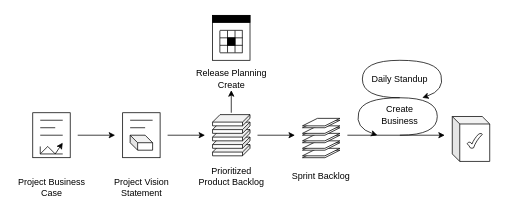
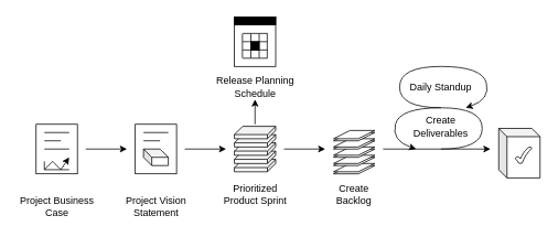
  <mxCell id="0" />
  <mxCell id="1" parent="0" />
  <mxCell id="2" value="" style="group" parent="1" vertex="1" connectable="0"><mxGeometry x="283" y="152.5" width="50" height="55" as="geometry" /></mxCell>
  <mxCell id="3" value="" style="shape=cube;whiteSpace=wrap;html=1;boundedLbl=1;backgroundOutline=1;darkOpacity=0.05;darkOpacity2=0.1;fillColor=none;size=10;flipH=1;" parent="2" vertex="1"><mxGeometry y="40" width="50" height="15" as="geometry" /></mxCell>
  <mxCell id="4" value="" style="shape=cube;whiteSpace=wrap;html=1;boundedLbl=1;backgroundOutline=1;darkOpacity=0.05;darkOpacity2=0.1;fillColor=default;size=10;flipH=1;" parent="2" vertex="1"><mxGeometry y="30" width="50" height="15" as="geometry" /></mxCell>
  <mxCell id="5" value="" style="shape=cube;whiteSpace=wrap;html=1;boundedLbl=1;backgroundOutline=1;darkOpacity=0.05;darkOpacity2=0.1;fillColor=default;size=10;flipH=1;" parent="2" vertex="1"><mxGeometry y="20" width="50" height="15" as="geometry" /></mxCell>
  <mxCell id="6" value="" style="shape=cube;whiteSpace=wrap;html=1;boundedLbl=1;backgroundOutline=1;darkOpacity=0.05;darkOpacity2=0.1;fillColor=default;size=10;flipH=1;" parent="2" vertex="1"><mxGeometry y="10" width="50" height="15" as="geometry" /></mxCell>
  <mxCell id="7" value="" style="shape=cube;whiteSpace=wrap;html=1;boundedLbl=1;backgroundOutline=1;darkOpacity=0.05;darkOpacity2=0.1;fillColor=default;size=10;flipH=1;" parent="2" vertex="1"><mxGeometry width="50" height="15" as="geometry" /></mxCell>
  <mxCell id="8" value="" style="group" parent="1" vertex="1" connectable="0"><mxGeometry x="43" y="150" width="50" height="60" as="geometry" /></mxCell>
  <mxCell id="9" value="" style="rounded=0;whiteSpace=wrap;html=1;" parent="8" vertex="1"><mxGeometry width="50" height="60" as="geometry" /></mxCell>
  <mxCell id="10" value="" style="endArrow=none;html=1;rounded=0;" parent="8" edge="1"><mxGeometry width="50" height="50" relative="1" as="geometry"><mxPoint x="10" y="30" as="sourcePoint" /><mxPoint x="40.0" y="30" as="targetPoint" /></mxGeometry></mxCell>
  <mxCell id="11" value="" style="endArrow=none;html=1;rounded=0;" parent="8" edge="1"><mxGeometry width="50" height="50" relative="1" as="geometry"><mxPoint x="10" y="55" as="sourcePoint" /><mxPoint x="10" y="45" as="targetPoint" /></mxGeometry></mxCell>
  <mxCell id="12" value="" style="endArrow=none;html=1;rounded=0;" parent="8" edge="1"><mxGeometry width="50" height="50" relative="1" as="geometry"><mxPoint x="10" y="55" as="sourcePoint" /><mxPoint x="40.0" y="55" as="targetPoint" /></mxGeometry></mxCell>
  <mxCell id="13" value="" style="endArrow=classic;html=1;endFill=1;rounded=0;" parent="8" edge="1"><mxGeometry width="50" height="50" relative="1" as="geometry"><mxPoint x="10" y="55" as="sourcePoint" /><mxPoint x="40.0" y="40" as="targetPoint" /><Array as="points"><mxPoint x="20.0" y="45" /><mxPoint x="30" y="55" /></Array></mxGeometry></mxCell>
  <mxCell id="14" value="" style="endArrow=none;html=1;rounded=0;" parent="8" edge="1"><mxGeometry width="50" height="50" relative="1" as="geometry"><mxPoint x="10" y="10" as="sourcePoint" /><mxPoint x="40.0" y="10" as="targetPoint" /></mxGeometry></mxCell>
  <mxCell id="15" value="" style="endArrow=none;html=1;rounded=0;" parent="8" edge="1"><mxGeometry width="50" height="50" relative="1" as="geometry"><mxPoint x="10" y="20" as="sourcePoint" /><mxPoint x="30" y="20" as="targetPoint" /></mxGeometry></mxCell>
  <mxCell id="16" value="" style="group" parent="1" vertex="1" connectable="0"><mxGeometry x="163" y="150" width="50" height="60" as="geometry" /></mxCell>
  <mxCell id="17" value="" style="rounded=0;whiteSpace=wrap;html=1;" parent="16" vertex="1"><mxGeometry width="50" height="60" as="geometry" /></mxCell>
  <mxCell id="18" value="" style="endArrow=none;html=1;rounded=0;" parent="16" edge="1"><mxGeometry width="50" height="50" relative="1" as="geometry"><mxPoint x="10.0" y="10" as="sourcePoint" /><mxPoint x="40.0" y="10" as="targetPoint" /></mxGeometry></mxCell>
  <mxCell id="19" value="" style="endArrow=none;html=1;rounded=0;" parent="16" edge="1"><mxGeometry width="50" height="50" relative="1" as="geometry"><mxPoint x="10.0" y="20" as="sourcePoint" /><mxPoint x="30.0" y="20" as="targetPoint" /></mxGeometry></mxCell>
  <mxCell id="20" value="" style="shape=cube;whiteSpace=wrap;html=1;boundedLbl=1;backgroundOutline=1;darkOpacity=0.05;darkOpacity2=0.1;fillColor=none;size=10;" parent="16" vertex="1"><mxGeometry x="10" y="30" width="30" height="20" as="geometry" /></mxCell>
  <mxCell id="21" style="edgeStyle=orthogonalEdgeStyle;rounded=0;orthogonalLoop=1;jettySize=auto;html=1;" parent="1" edge="1"><mxGeometry relative="1" as="geometry"><mxPoint x="103" y="180" as="sourcePoint" /><mxPoint x="153" y="180" as="targetPoint" /></mxGeometry></mxCell>
  <mxCell id="22" style="edgeStyle=orthogonalEdgeStyle;rounded=0;orthogonalLoop=1;jettySize=auto;html=1;" parent="1" edge="1"><mxGeometry relative="1" as="geometry"><Array as="points"><mxPoint x="253" y="180" /><mxPoint x="253" y="180" /></Array><mxPoint x="223" y="180" as="sourcePoint" /><mxPoint x="273" y="180" as="targetPoint" /></mxGeometry></mxCell>
  <mxCell id="23" value="" style="shape=parallelogram;perimeter=parallelogramPerimeter;whiteSpace=wrap;html=1;fixedSize=1;fillColor=#FFFFFF;" parent="1" vertex="1"><mxGeometry x="403" y="200" width="50" height="10" as="geometry" /></mxCell>
  <mxCell id="24" value="" style="shape=parallelogram;perimeter=parallelogramPerimeter;whiteSpace=wrap;html=1;fixedSize=1;fillColor=#FFFFFF;" parent="1" vertex="1"><mxGeometry x="403" y="197.5" width="50" height="10" as="geometry" /></mxCell>
  <mxCell id="25" value="" style="shape=parallelogram;perimeter=parallelogramPerimeter;whiteSpace=wrap;html=1;fixedSize=1;fillColor=#FFFFFF;" parent="1" vertex="1"><mxGeometry x="403" y="190" width="50" height="10" as="geometry" /></mxCell>
  <mxCell id="26" value="" style="shape=parallelogram;perimeter=parallelogramPerimeter;whiteSpace=wrap;html=1;fixedSize=1;fillColor=#FFFFFF;" parent="1" vertex="1"><mxGeometry x="403" y="187.5" width="50" height="10" as="geometry" /></mxCell>
  <mxCell id="27" value="" style="shape=parallelogram;perimeter=parallelogramPerimeter;whiteSpace=wrap;html=1;fixedSize=1;fillColor=#FFFFFF;" parent="1" vertex="1"><mxGeometry x="403" y="180" width="50" height="10" as="geometry" /></mxCell>
  <mxCell id="28" value="" style="shape=parallelogram;perimeter=parallelogramPerimeter;whiteSpace=wrap;html=1;fixedSize=1;fillColor=#FFFFFF;" parent="1" vertex="1"><mxGeometry x="403" y="177.5" width="50" height="10" as="geometry" /></mxCell>
  <mxCell id="29" value="" style="shape=parallelogram;perimeter=parallelogramPerimeter;whiteSpace=wrap;html=1;fixedSize=1;fillColor=#FFFFFF;" parent="1" vertex="1"><mxGeometry x="403" y="170" width="50" height="10" as="geometry" /></mxCell>
  <mxCell id="30" value="" style="shape=parallelogram;perimeter=parallelogramPerimeter;whiteSpace=wrap;html=1;fixedSize=1;fillColor=#FFFFFF;" parent="1" vertex="1"><mxGeometry x="403" y="167.5" width="50" height="10" as="geometry" /></mxCell>
  <mxCell id="31" value="" style="shape=parallelogram;perimeter=parallelogramPerimeter;whiteSpace=wrap;html=1;fixedSize=1;fillColor=#FFFFFF;" parent="1" vertex="1"><mxGeometry x="403" y="160" width="50" height="10" as="geometry" /></mxCell>
  <mxCell id="32" value="" style="shape=parallelogram;perimeter=parallelogramPerimeter;whiteSpace=wrap;html=1;fixedSize=1;fillColor=#FFFFFF;" parent="1" vertex="1"><mxGeometry x="403" y="157.5" width="50" height="10" as="geometry" /></mxCell>
- <mxCell id="33" value="Sprint Backlog" style="text;html=1;strokeColor=none;fillColor=none;align=center;verticalAlign=middle;whiteSpace=wrap;rounded=0;" parent="1" vertex="1"><mxGeometry x="388" y="220" width="80" height="30" as="geometry" /></mxCell>
- <mxCell id="34" value="Prioritized Product Backlog" style="text;html=1;strokeColor=none;fillColor=none;align=center;verticalAlign=middle;whiteSpace=wrap;rounded=0;" parent="1" vertex="1"><mxGeometry x="260.5" y="220" width="95" height="30" as="geometry" /></mxCell>
+ <mxCell id="33" value="Create Backlog" style="text;html=1;strokeColor=none;fillColor=none;align=center;verticalAlign=middle;whiteSpace=wrap;rounded=0;" parent="1" vertex="1"><mxGeometry x="388" y="220" width="80" height="30" as="geometry" /></mxCell>
+ <mxCell id="34" value="Prioritized Product Sprint" style="text;html=1;strokeColor=none;fillColor=none;align=center;verticalAlign=middle;whiteSpace=wrap;rounded=0;" parent="1" vertex="1"><mxGeometry x="260.5" y="220" width="95" height="30" as="geometry" /></mxCell>
  <mxCell id="35" value="Project Vision Statement" style="text;html=1;strokeColor=none;fillColor=none;align=center;verticalAlign=middle;whiteSpace=wrap;rounded=0;" parent="1" vertex="1"><mxGeometry x="140.5" y="235" width="95" height="30" as="geometry" /></mxCell>
  <mxCell id="36" value="Project Business Case" style="text;html=1;strokeColor=none;fillColor=none;align=center;verticalAlign=middle;whiteSpace=wrap;rounded=0;" parent="1" vertex="1"><mxGeometry x="20.5" y="235" width="95" height="30" as="geometry" /></mxCell>
  <mxCell id="37" style="edgeStyle=orthogonalEdgeStyle;rounded=0;orthogonalLoop=1;jettySize=auto;html=1;" parent="1" edge="1"><mxGeometry relative="1" as="geometry"><mxPoint x="343" y="180" as="sourcePoint" /><mxPoint x="393" y="180" as="targetPoint" /></mxGeometry></mxCell>
- <mxCell id="38" value="Release Planning Create" style="text;html=1;strokeColor=none;fillColor=none;align=center;verticalAlign=middle;whiteSpace=wrap;rounded=0;" parent="1" vertex="1"><mxGeometry x="240.5" y="90" width="135" height="30" as="geometry" /></mxCell>
+ <mxCell id="38" value="Release Planning Schedule" style="text;html=1;strokeColor=none;fillColor=none;align=center;verticalAlign=middle;whiteSpace=wrap;rounded=0;" parent="1" vertex="1"><mxGeometry x="240.5" y="90" width="135" height="30" as="geometry" /></mxCell>
  <mxCell id="39" style="edgeStyle=orthogonalEdgeStyle;rounded=0;orthogonalLoop=1;jettySize=auto;html=1;entryX=0.5;entryY=1;entryDx=0;entryDy=0;" parent="1" target="38" edge="1"><mxGeometry relative="1" as="geometry"><mxPoint x="308" y="150" as="sourcePoint" /><mxPoint x="413" y="190" as="targetPoint" /></mxGeometry></mxCell>
  <mxCell id="40" value="" style="shape=cube;whiteSpace=wrap;html=1;boundedLbl=1;backgroundOutline=1;darkOpacity=0.05;darkOpacity2=0.1;size=10;" parent="1" vertex="1"><mxGeometry x="603" y="155" width="50" height="60" as="geometry" /></mxCell>
  <mxCell id="41" value="" style="verticalLabelPosition=bottom;verticalAlign=top;html=1;shape=mxgraph.basic.tick" parent="1" vertex="1"><mxGeometry x="623" y="177.5" width="20" height="20" as="geometry" /></mxCell>
  <mxCell id="42" value="Daily Standup" style="text;html=1;strokeColor=none;fillColor=none;align=center;verticalAlign=middle;whiteSpace=wrap;rounded=0;" parent="1" vertex="1"><mxGeometry x="493" y="90" width="80" height="30" as="geometry" /></mxCell>
  <mxCell id="43" style="edgeStyle=orthogonalEdgeStyle;rounded=0;orthogonalLoop=1;jettySize=auto;html=1;" parent="1" edge="1"><mxGeometry relative="1" as="geometry"><mxPoint x="463" y="180" as="sourcePoint" /><mxPoint x="593" y="180" as="targetPoint" /></mxGeometry></mxCell>
  <mxCell id="44" value="" style="rounded=0;whiteSpace=wrap;html=1;fillColor=#000000;" parent="1" vertex="1"><mxGeometry x="303" y="50" width="10" height="10" as="geometry" /></mxCell>
  <mxCell id="45" value="" style="rounded=0;whiteSpace=wrap;html=1;" parent="1" vertex="1"><mxGeometry x="283" y="20" width="50" height="60" as="geometry" /></mxCell>
  <mxCell id="46" value="" style="endArrow=none;html=1;rounded=0;" parent="1" edge="1"><mxGeometry width="50" height="50" relative="1" as="geometry"><mxPoint x="292.76" y="40.35" as="sourcePoint" /><mxPoint x="292.76" y="69.66" as="targetPoint" /></mxGeometry></mxCell>
  <mxCell id="47" value="" style="endArrow=none;html=1;rounded=0;" parent="1" edge="1"><mxGeometry width="50" height="50" relative="1" as="geometry"><mxPoint x="303" y="40.35" as="sourcePoint" /><mxPoint x="303" y="69.66" as="targetPoint" /></mxGeometry></mxCell>
  <mxCell id="48" value="" style="endArrow=none;html=1;rounded=0;" parent="1" edge="1"><mxGeometry width="50" height="50" relative="1" as="geometry"><mxPoint x="322.76" y="40" as="sourcePoint" /><mxPoint x="322.76" y="70" as="targetPoint" /></mxGeometry></mxCell>
  <mxCell id="49" value="" style="endArrow=none;html=1;rounded=0;" parent="1" edge="1"><mxGeometry width="50" height="50" relative="1" as="geometry"><mxPoint x="323" y="40" as="sourcePoint" /><mxPoint x="293" y="40" as="targetPoint" /></mxGeometry></mxCell>
  <mxCell id="50" value="" style="endArrow=none;html=1;rounded=0;" parent="1" edge="1"><mxGeometry width="50" height="50" relative="1" as="geometry"><mxPoint x="323" y="50" as="sourcePoint" /><mxPoint x="293" y="50" as="targetPoint" /></mxGeometry></mxCell>
  <mxCell id="51" value="" style="endArrow=none;html=1;rounded=0;" parent="1" edge="1"><mxGeometry width="50" height="50" relative="1" as="geometry"><mxPoint x="323" y="60" as="sourcePoint" /><mxPoint x="293" y="60" as="targetPoint" /></mxGeometry></mxCell>
  <mxCell id="52" value="" style="endArrow=none;html=1;rounded=0;" parent="1" edge="1"><mxGeometry width="50" height="50" relative="1" as="geometry"><mxPoint x="323" y="70" as="sourcePoint" /><mxPoint x="293" y="70" as="targetPoint" /></mxGeometry></mxCell>
  <mxCell id="53" value="" style="endArrow=none;html=1;rounded=0;" parent="1" edge="1"><mxGeometry width="50" height="50" relative="1" as="geometry"><mxPoint x="313" y="40.35" as="sourcePoint" /><mxPoint x="313" y="69.66" as="targetPoint" /></mxGeometry></mxCell>
  <mxCell id="54" value="" style="rounded=0;whiteSpace=wrap;html=1;fillColor=#000000;" parent="1" vertex="1"><mxGeometry x="283" y="20" width="50" height="9.69" as="geometry" /></mxCell>
  <mxCell id="55" value="" style="rounded=0;whiteSpace=wrap;html=1;fillColor=#000000;" parent="1" vertex="1"><mxGeometry x="303" y="50" width="10" height="10" as="geometry" /></mxCell>
  <mxCell id="56" value="" style="endArrow=none;html=1;curved=1;" parent="1" edge="1"><mxGeometry width="50" height="50" relative="1" as="geometry"><mxPoint x="533" y="130" as="sourcePoint" /><mxPoint x="533" y="80" as="targetPoint" /><Array as="points"><mxPoint x="483" y="130" /><mxPoint x="483" y="80" /></Array></mxGeometry></mxCell>
  <mxCell id="57" value="" style="endArrow=none;html=1;curved=1;" parent="1" edge="1"><mxGeometry width="50" height="50" relative="1" as="geometry"><mxPoint x="533" y="180" as="sourcePoint" /><mxPoint x="533" y="130" as="targetPoint" /><Array as="points"><mxPoint x="583" y="180" /><mxPoint x="583" y="130" /></Array></mxGeometry></mxCell>
  <mxCell id="58" value="" style="endArrow=classic;html=1;curved=1;endFill=1;" parent="1" edge="1"><mxGeometry width="50" height="50" relative="1" as="geometry"><mxPoint x="533" y="130" as="sourcePoint" /><mxPoint x="503" y="180" as="targetPoint" /><Array as="points"><mxPoint x="483" y="130" /><mxPoint x="473" y="170" /></Array></mxGeometry></mxCell>
  <mxCell id="59" value="" style="endArrow=classic;html=1;curved=1;endFill=1;" parent="1" edge="1"><mxGeometry width="50" height="50" relative="1" as="geometry"><mxPoint x="533" y="80" as="sourcePoint" /><mxPoint x="563" y="130" as="targetPoint" /><Array as="points"><mxPoint x="583" y="80" /><mxPoint x="593" y="120" /></Array></mxGeometry></mxCell>
- <mxCell id="60" value="Create Business" style="text;html=1;strokeColor=none;fillColor=none;align=center;verticalAlign=middle;whiteSpace=wrap;rounded=0;" parent="1" vertex="1"><mxGeometry x="493" y="137.5" width="80" height="30" as="geometry" /></mxCell>
+ <mxCell id="60" value="Create Deliverables" style="text;html=1;strokeColor=none;fillColor=none;align=center;verticalAlign=middle;whiteSpace=wrap;rounded=0;" parent="1" vertex="1"><mxGeometry x="493" y="137.5" width="80" height="30" as="geometry" /></mxCell>
